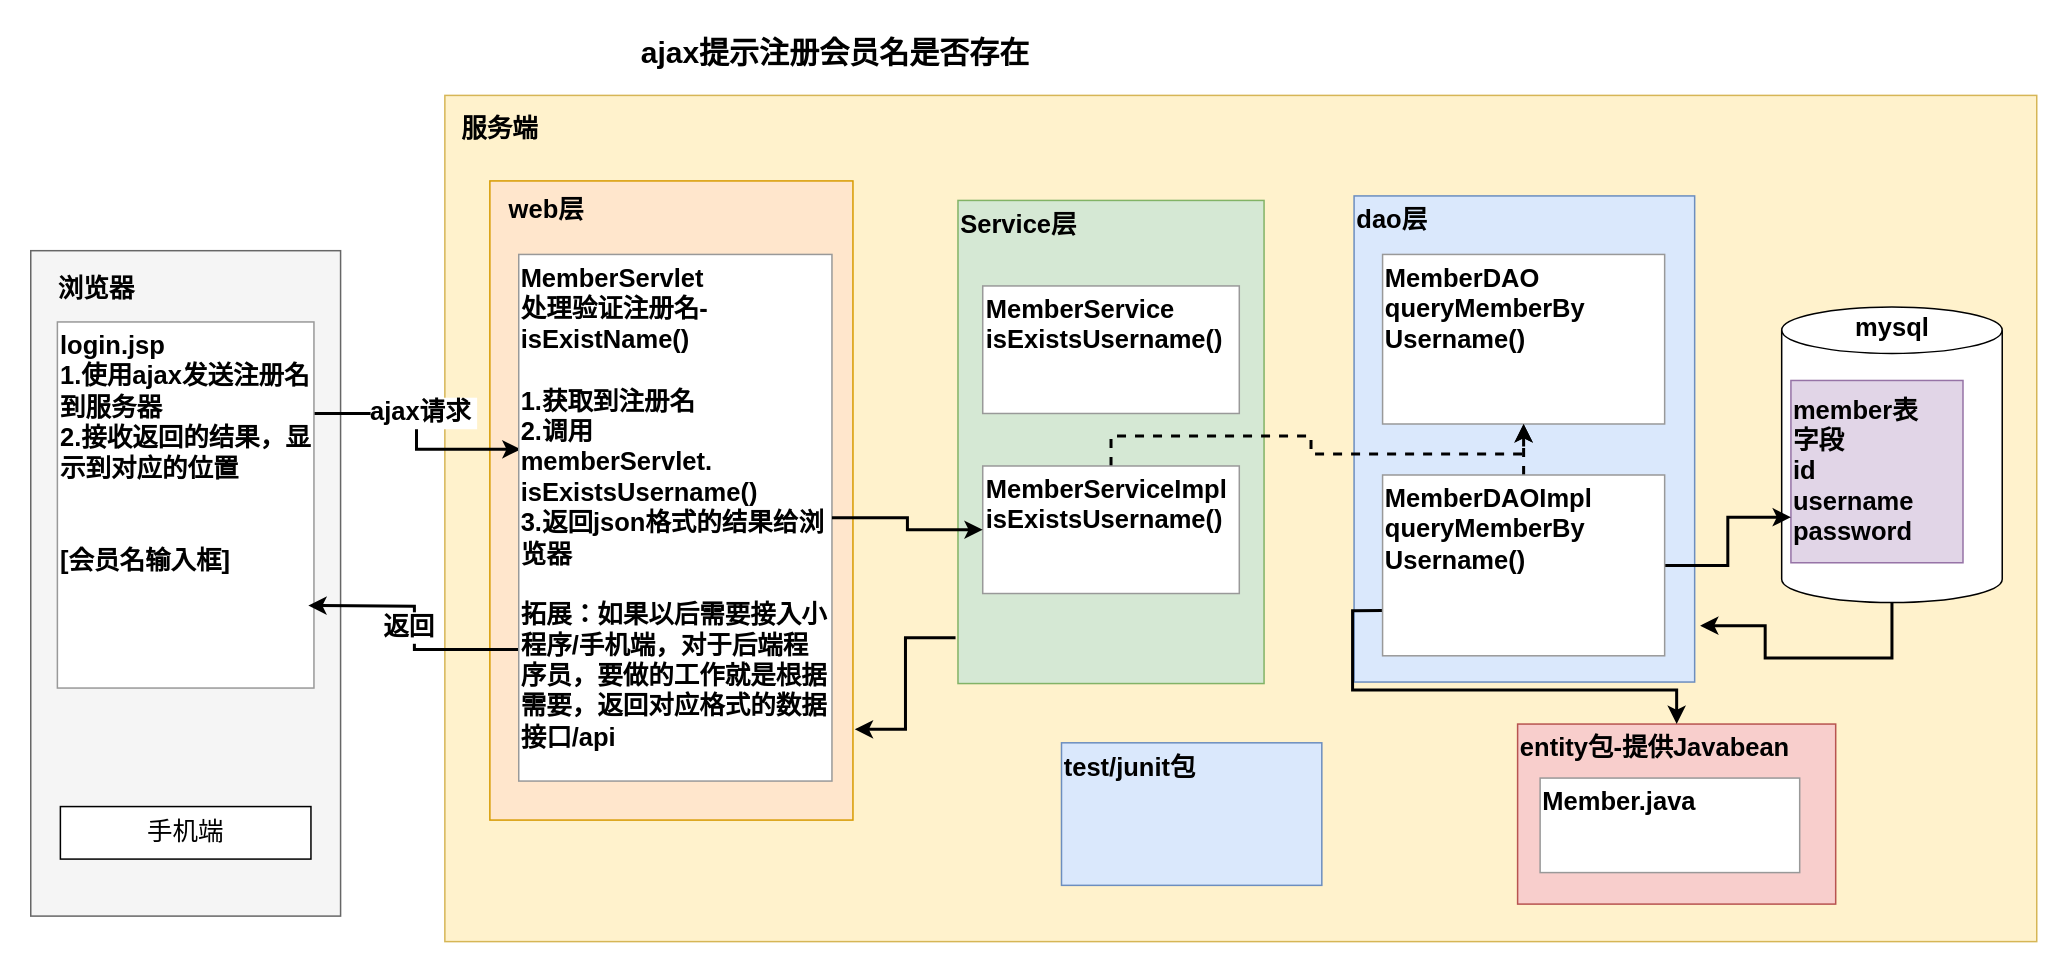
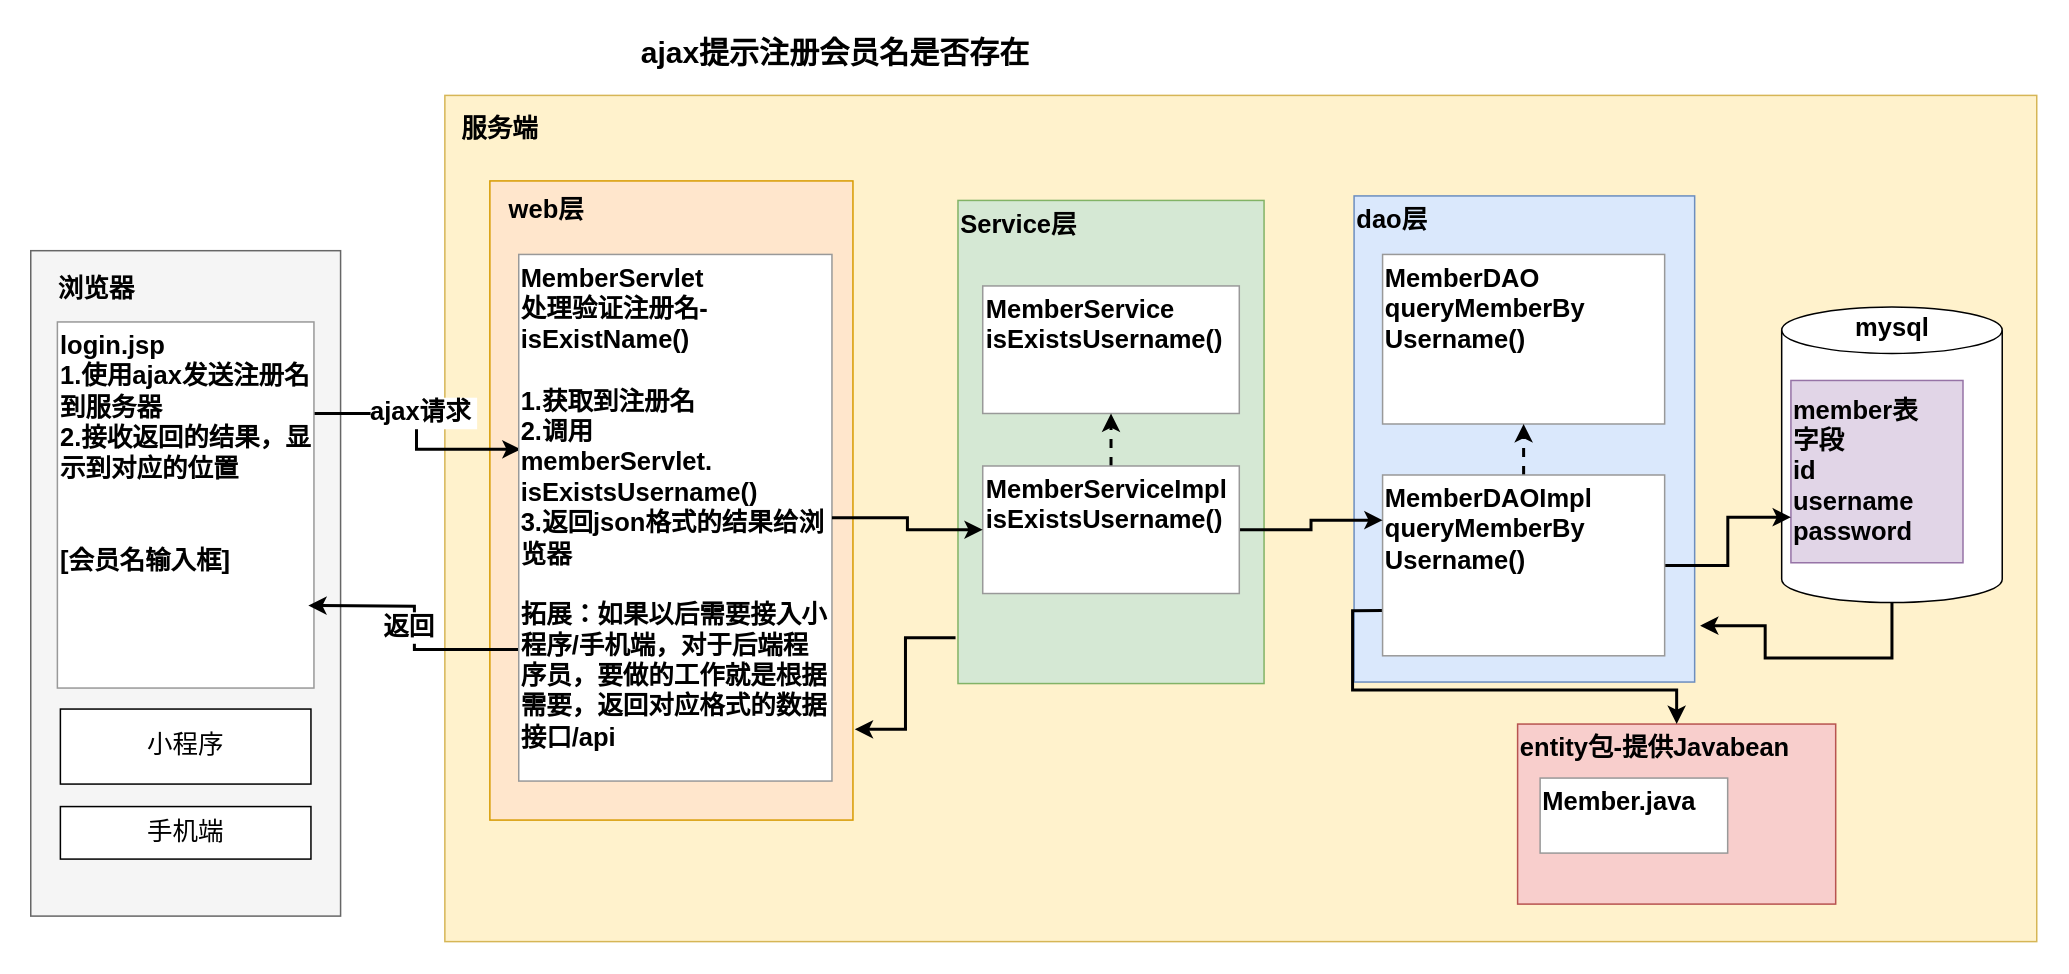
  <mxCell id="0" />
  <mxCell id="1" parent="0" />
  <mxCell id="2" value="" style="rounded=0;whiteSpace=wrap;html=1;fontSize=18;fillColor=#f5f5f5;strokeColor=#666666;fontStyle=1;fontColor=#333333;" parent="1" vertex="1"><mxGeometry x="20" y="166.5" width="206.5" height="443.5" as="geometry" /></mxCell>
  <mxCell id="3" value="浏览器" style="text;html=1;strokeColor=none;fillColor=none;align=center;verticalAlign=middle;whiteSpace=wrap;rounded=0;fontSize=17;fontStyle=1" parent="1" vertex="1"><mxGeometry x="34" y="178" width="60" height="30" as="geometry" /></mxCell>
  <mxCell id="4" value="" style="rounded=0;whiteSpace=wrap;html=1;fontSize=17;fillColor=#fff2cc;strokeColor=#d6b656;fontStyle=1" parent="1" vertex="1"><mxGeometry x="296" y="63" width="1061" height="564" as="geometry" /></mxCell>
  <mxCell id="5" value="服务端" style="text;html=1;strokeColor=none;fillColor=none;align=center;verticalAlign=middle;whiteSpace=wrap;rounded=0;fontSize=17;fontStyle=1" parent="1" vertex="1"><mxGeometry x="303" y="71" width="60" height="30" as="geometry" /></mxCell>
  <mxCell id="6" value="" style="text;html=1;strokeColor=#d79b00;fillColor=#ffe6cc;align=left;verticalAlign=top;whiteSpace=wrap;rounded=0;fontSize=17;fontStyle=1" parent="1" vertex="1"><mxGeometry x="326" y="120" width="242" height="426" as="geometry" /></mxCell>
  <mxCell id="7" value="web层" style="text;html=1;strokeColor=none;fillColor=none;align=left;verticalAlign=top;whiteSpace=wrap;rounded=0;fontSize=17;fontStyle=1" parent="1" vertex="1"><mxGeometry x="337" y="123" width="60" height="30" as="geometry" /></mxCell>
  <mxCell id="8" value="entity包-提供Javabean" style="rounded=0;whiteSpace=wrap;html=1;labelBorderColor=none;fontSize=17;strokeColor=#b85450;align=left;fontStyle=1;verticalAlign=top;fillColor=#f8cecc;" parent="1" vertex="1"><mxGeometry x="1011" y="482" width="212" height="120" as="geometry" /></mxCell>
  <mxCell id="9" style="edgeStyle=orthogonalEdgeStyle;rounded=0;orthogonalLoop=1;jettySize=auto;html=1;exitX=1;exitY=0.25;exitDx=0;exitDy=0;entryX=0.006;entryY=0.37;entryDx=0;entryDy=0;entryPerimeter=0;strokeWidth=2;" edge="1" parent="1" source="11" target="14"><mxGeometry relative="1" as="geometry" /></mxCell>
  <mxCell id="10" value="ajax请求&amp;nbsp;" style="edgeLabel;html=1;align=center;verticalAlign=middle;resizable=0;points=[];fontSize=17;fontStyle=1" vertex="1" connectable="0" parent="9"><mxGeometry x="-0.222" relative="1" as="geometry"><mxPoint x="10" y="-1" as="offset" /></mxGeometry></mxCell>
  <mxCell id="11" value="login.jsp&lt;br&gt;1.使用ajax发送注册名到服务器&lt;br&gt;2.接收返回的结果，显示到对应的位置&lt;br&gt;&lt;br&gt;&lt;br&gt;[会员名输入框]" style="rounded=0;whiteSpace=wrap;html=1;fontSize=17;fontStyle=1;align=left;verticalAlign=top;strokeColor=#999999;" parent="1" vertex="1"><mxGeometry x="37.75" y="214" width="171" height="244" as="geometry" /></mxCell>
  <mxCell id="12" style="edgeStyle=orthogonalEdgeStyle;rounded=0;orthogonalLoop=1;jettySize=auto;html=1;exitX=0;exitY=0.75;exitDx=0;exitDy=0;entryX=1;entryY=0.5;entryDx=0;entryDy=0;strokeWidth=2;" parent="1" source="14" edge="1"><mxGeometry relative="1" as="geometry"><mxPoint x="205" y="403" as="targetPoint" /></mxGeometry></mxCell>
  <mxCell id="13" value="返回" style="edgeLabel;html=1;align=center;verticalAlign=middle;resizable=0;points=[];fontSize=17;fontColor=#000000;fontStyle=1" parent="12" vertex="1" connectable="0"><mxGeometry x="-0.156" y="-1" relative="1" as="geometry"><mxPoint x="-5" y="-13" as="offset" /></mxGeometry></mxCell>
  <mxCell id="14" value="MemberServlet&lt;br&gt;处理验证注册名-isExistName()&lt;br&gt;&lt;br&gt;1.获取到注册名&lt;br&gt;2.调用&lt;br&gt;memberServlet.&lt;br&gt;isExistsUsername()&lt;br&gt;3.返回json格式的结果给浏览器&lt;br&gt;&lt;br&gt;拓展：如果以后需要接入小程序/手机端，对于后端程序员，要做的工作就是根据需要，返回对应格式的数据接口/api" style="rounded=0;whiteSpace=wrap;html=1;fontSize=17;align=left;verticalAlign=top;fontStyle=1;strokeColor=#999999;" parent="1" vertex="1"><mxGeometry x="345.25" y="169" width="208.75" height="351" as="geometry" /></mxCell>
- <mxCell id="15" value="Member.java" style="rounded=0;whiteSpace=wrap;html=1;labelBorderColor=none;fontSize=17;strokeColor=#999999;fontStyle=1;align=left;verticalAlign=top;" parent="1" vertex="1"><mxGeometry x="1026" y="518" width="173" height="63" as="geometry" /></mxCell>
+ <mxCell id="15" value="Member.java" style="rounded=0;whiteSpace=wrap;html=1;labelBorderColor=none;fontSize=17;strokeColor=#999999;fontStyle=1;align=left;verticalAlign=top;" parent="1" vertex="1"><mxGeometry x="1026" y="518" width="125" height="50" as="geometry" /></mxCell>
  <mxCell id="16" style="edgeStyle=orthogonalEdgeStyle;rounded=0;orthogonalLoop=1;jettySize=auto;html=1;exitX=-0.008;exitY=0.905;exitDx=0;exitDy=0;entryX=1.005;entryY=0.858;entryDx=0;entryDy=0;entryPerimeter=0;fontSize=17;strokeWidth=2;exitPerimeter=0;" parent="1" source="17" target="6" edge="1"><mxGeometry relative="1" as="geometry"><Array as="points"><mxPoint x="603" y="424" /><mxPoint x="603" y="486" /><mxPoint x="569" y="486" /></Array></mxGeometry></mxCell>
  <mxCell id="17" value="Service层" style="text;html=1;strokeColor=#82b366;fillColor=#d5e8d4;align=left;verticalAlign=top;whiteSpace=wrap;rounded=0;fontSize=17;fontStyle=1" parent="1" vertex="1"><mxGeometry x="638" y="133" width="204" height="322" as="geometry" /></mxCell>
  <mxCell id="18" value="dao层" style="text;html=1;strokeColor=#6c8ebf;fillColor=#dae8fc;align=left;verticalAlign=top;whiteSpace=wrap;rounded=0;fontSize=17;fontStyle=1" parent="1" vertex="1"><mxGeometry x="902" y="130" width="227" height="324" as="geometry" /></mxCell>
  <mxCell id="19" style="edgeStyle=orthogonalEdgeStyle;rounded=0;orthogonalLoop=1;jettySize=auto;html=1;exitX=0.5;exitY=1;exitDx=0;exitDy=0;exitPerimeter=0;entryX=1.016;entryY=0.884;entryDx=0;entryDy=0;entryPerimeter=0;strokeWidth=2;" parent="1" source="20" target="18" edge="1"><mxGeometry relative="1" as="geometry"><Array as="points"><mxPoint x="1261" y="438" /><mxPoint x="1176" y="438" /><mxPoint x="1176" y="416" /></Array></mxGeometry></mxCell>
  <mxCell id="20" value="" style="shape=cylinder3;whiteSpace=wrap;html=1;boundedLbl=1;backgroundOutline=1;size=15.49;fontSize=17;fontStyle=1" parent="1" vertex="1"><mxGeometry x="1187" y="204" width="147" height="197" as="geometry" /></mxCell>
  <mxCell id="21" value="mysql" style="text;html=1;strokeColor=none;fillColor=none;align=center;verticalAlign=middle;whiteSpace=wrap;rounded=0;labelBorderColor=none;fontSize=17;fontStyle=1" parent="1" vertex="1"><mxGeometry x="1230.5" y="204" width="60" height="30" as="geometry" /></mxCell>
  <mxCell id="22" value="member表&lt;br&gt;字段&lt;br&gt;id&lt;br&gt;username&lt;br&gt;password" style="rounded=0;whiteSpace=wrap;html=1;labelBorderColor=none;fontSize=17;strokeColor=#9673a6;fillColor=#e1d5e7;fontStyle=1;align=left;" parent="1" vertex="1"><mxGeometry x="1193.16" y="253" width="114.69" height="121.5" as="geometry" /></mxCell>
- <mxCell id="23" value="test/junit包&lt;br&gt;" style="rounded=0;whiteSpace=wrap;html=1;labelBorderColor=none;fontSize=17;strokeColor=#6c8ebf;fontStyle=1;align=left;verticalAlign=top;fillColor=#dae8fc;" parent="1" vertex="1"><mxGeometry x="707" y="494.5" width="173.5" height="95" as="geometry" /></mxCell>
  <mxCell id="24" value="MemberDAO&lt;br&gt;queryMemberBy&lt;br&gt;Username()" style="rounded=0;whiteSpace=wrap;html=1;labelBorderColor=none;fontSize=17;strokeColor=#999999;fontStyle=1;align=left;verticalAlign=top;" parent="1" vertex="1"><mxGeometry x="921" y="169" width="188" height="113" as="geometry" /></mxCell>
  <mxCell id="25" style="edgeStyle=orthogonalEdgeStyle;rounded=0;orthogonalLoop=1;jettySize=auto;html=1;entryX=0;entryY=0.75;entryDx=0;entryDy=0;strokeWidth=2;" parent="1" source="28" target="22" edge="1"><mxGeometry relative="1" as="geometry" /></mxCell>
  <mxCell id="26" style="edgeStyle=orthogonalEdgeStyle;rounded=0;orthogonalLoop=1;jettySize=auto;html=1;exitX=0.5;exitY=0;exitDx=0;exitDy=0;entryX=0.5;entryY=1;entryDx=0;entryDy=0;strokeWidth=2;dashed=1;" parent="1" source="28" target="24" edge="1"><mxGeometry relative="1" as="geometry" /></mxCell>
  <mxCell id="27" style="edgeStyle=orthogonalEdgeStyle;rounded=0;orthogonalLoop=1;jettySize=auto;html=1;exitX=0;exitY=0.75;exitDx=0;exitDy=0;strokeWidth=2;" parent="1" source="28" target="8" edge="1"><mxGeometry relative="1" as="geometry" /></mxCell>
  <mxCell id="28" value="MemberDAOImpl&lt;br&gt;queryMemberBy&lt;br&gt;Username()" style="rounded=0;whiteSpace=wrap;html=1;labelBorderColor=none;fontSize=17;strokeColor=#999999;fontStyle=1;align=left;verticalAlign=top;" parent="1" vertex="1"><mxGeometry x="921" y="316" width="188" height="120.5" as="geometry" /></mxCell>
  <mxCell id="29" value="MemberService&lt;br&gt;isExistsUsername()" style="rounded=0;whiteSpace=wrap;html=1;labelBorderColor=none;fontSize=17;strokeColor=#999999;fontStyle=1;align=left;verticalAlign=top;" parent="1" vertex="1"><mxGeometry x="654.5" y="190" width="171" height="85" as="geometry" /></mxCell>
- <mxCell id="30" style="edgeStyle=orthogonalEdgeStyle;rounded=0;orthogonalLoop=1;jettySize=auto;html=1;exitX=0.5;exitY=0;exitDx=0;exitDy=0;dashed=1;strokeWidth=2;" parent="1" source="32" target="24" edge="1"><mxGeometry relative="1" as="geometry" /></mxCell>
+ <mxCell id="30" style="edgeStyle=orthogonalEdgeStyle;rounded=0;orthogonalLoop=1;jettySize=auto;html=1;exitX=0.5;exitY=0;exitDx=0;exitDy=0;entryX=0.5;entryY=1;entryDx=0;entryDy=0;dashed=1;strokeWidth=2;" parent="1" source="32" target="29" edge="1"><mxGeometry relative="1" as="geometry" /></mxCell>
+ <mxCell id="31" style="edgeStyle=orthogonalEdgeStyle;rounded=0;orthogonalLoop=1;jettySize=auto;html=1;exitX=1;exitY=0.5;exitDx=0;exitDy=0;entryX=0;entryY=0.25;entryDx=0;entryDy=0;strokeWidth=2;" parent="1" source="32" target="28" edge="1"><mxGeometry relative="1" as="geometry" /></mxCell>
  <mxCell id="32" value="MemberServiceImpl&lt;br&gt;isExistsUsername()" style="rounded=0;whiteSpace=wrap;html=1;labelBorderColor=none;fontSize=17;strokeColor=#999999;fontStyle=1;align=left;verticalAlign=top;" parent="1" vertex="1"><mxGeometry x="654.5" y="310" width="171" height="85" as="geometry" /></mxCell>
  <mxCell id="33" style="edgeStyle=orthogonalEdgeStyle;rounded=0;orthogonalLoop=1;jettySize=auto;html=1;strokeWidth=2;" parent="1" source="14" target="32" edge="1"><mxGeometry relative="1" as="geometry" /></mxCell>
  <mxCell id="34" value="ajax提示注册会员名是否存在" style="text;html=1;align=center;verticalAlign=middle;resizable=0;points=[];autosize=1;strokeColor=none;fillColor=none;fontSize=20;fontStyle=1" parent="1" vertex="1"><mxGeometry x="421" y="20" width="269" height="28" as="geometry" /></mxCell>
+ <mxCell id="35" value="小程序" style="rounded=0;whiteSpace=wrap;html=1;fontSize=17;" vertex="1" parent="1"><mxGeometry x="39.75" y="472" width="167" height="50" as="geometry" /></mxCell>
  <mxCell id="36" value="手机端" style="rounded=0;whiteSpace=wrap;html=1;fontSize=17;" vertex="1" parent="1"><mxGeometry x="39.75" y="537" width="167" height="35" as="geometry" /></mxCell>
